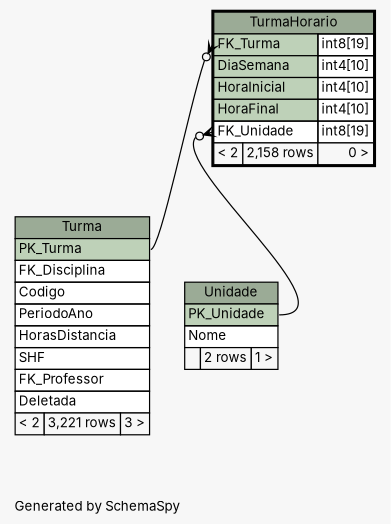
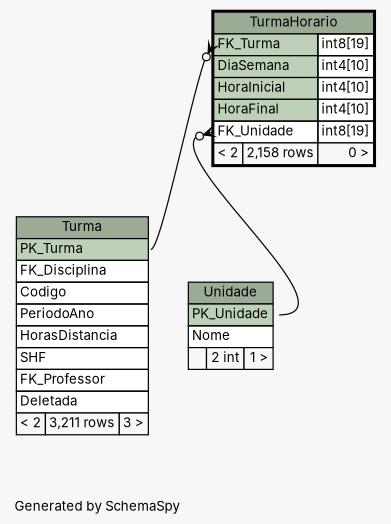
  digraph {
    bgcolor="#f7f7f7"
    fontname=Inter
    fontsize=11
    label="\nGenerated by SchemaSpy"
    labeljust=l
    nodesep=0.18
    rankdir=TB
    ranksep=0.46
    node [fontname=Inter fontsize=11 shape=plaintext]
    edge [arrowhead=none arrowsize=0.8 arrowtail=crowodot dir=back fontname=Inter]
    n1 [label=<     <TABLE BORDER="2" CELLBORDER="1" CELLSPACING="0" BGCOLOR="#ffffff">       <TR><TD COLSPAN="3" BGCOLOR="#9bab96" ALIGN="CENTER">TurmaHorario</TD></TR>       <TR><TD PORT="FK_Turma" COLSPAN="2" BGCOLOR="#bed1b8" ALIGN="LEFT">FK_Turma</TD><TD PORT="FK_Turma.type" ALIGN="LEFT">int8[19]</TD></TR>       <TR><TD PORT="DiaSemana" COLSPAN="2" BGCOLOR="#bed1b8" ALIGN="LEFT">DiaSemana</TD><TD PORT="DiaSemana.type" ALIGN="LEFT">int4[10]</TD></TR>       <TR><TD PORT="HoraInicial" COLSPAN="2" BGCOLOR="#bed1b8" ALIGN="LEFT">HoraInicial</TD><TD PORT="HoraInicial.type" ALIGN="LEFT">int4[10]</TD></TR>       <TR><TD PORT="HoraFinal" COLSPAN="2" BGCOLOR="#bed1b8" ALIGN="LEFT">HoraFinal</TD><TD PORT="HoraFinal.type" ALIGN="LEFT">int4[10]</TD></TR>       <TR><TD PORT="FK_Unidade" COLSPAN="2" ALIGN="LEFT">FK_Unidade</TD><TD PORT="FK_Unidade.type" ALIGN="LEFT">int8[19]</TD></TR>       <TR><TD ALIGN="LEFT" BGCOLOR="#f7f7f7">&lt; 2</TD><TD ALIGN="RIGHT" BGCOLOR="#f7f7f7">2,158 rows</TD><TD ALIGN="RIGHT" BGCOLOR="#f7f7f7">0 &gt;</TD></TR>     </TABLE>>]
-   n2 [label=<     <TABLE BORDER="0" CELLBORDER="1" CELLSPACING="0" BGCOLOR="#ffffff">       <TR><TD COLSPAN="3" BGCOLOR="#9bab96" ALIGN="CENTER">Turma</TD></TR>       <TR><TD PORT="PK_Turma" COLSPAN="3" BGCOLOR="#bed1b8" ALIGN="LEFT">PK_Turma</TD></TR>       <TR><TD PORT="FK_Disciplina" COLSPAN="3" ALIGN="LEFT">FK_Disciplina</TD></TR>       <TR><TD PORT="Codigo" COLSPAN="3" ALIGN="LEFT">Codigo</TD></TR>       <TR><TD PORT="PeriodoAno" COLSPAN="3" ALIGN="LEFT">PeriodoAno</TD></TR>       <TR><TD PORT="HorasDistancia" COLSPAN="3" ALIGN="LEFT">HorasDistancia</TD></TR>       <TR><TD PORT="SHF" COLSPAN="3" ALIGN="LEFT">SHF</TD></TR>       <TR><TD PORT="FK_Professor" COLSPAN="3" ALIGN="LEFT">FK_Professor</TD></TR>       <TR><TD PORT="Deletada" COLSPAN="3" ALIGN="LEFT">Deletada</TD></TR>       <TR><TD ALIGN="LEFT" BGCOLOR="#f7f7f7">&lt; 2</TD><TD ALIGN="RIGHT" BGCOLOR="#f7f7f7">3,221 rows</TD><TD ALIGN="RIGHT" BGCOLOR="#f7f7f7">3 &gt;</TD></TR>     </TABLE>>]
-   n3 [label=<     <TABLE BORDER="0" CELLBORDER="1" CELLSPACING="0" BGCOLOR="#ffffff">       <TR><TD COLSPAN="3" BGCOLOR="#9bab96" ALIGN="CENTER">Unidade</TD></TR>       <TR><TD PORT="PK_Unidade" COLSPAN="3" BGCOLOR="#bed1b8" ALIGN="LEFT">PK_Unidade</TD></TR>       <TR><TD PORT="Nome" COLSPAN="3" ALIGN="LEFT">Nome</TD></TR>       <TR><TD ALIGN="LEFT" BGCOLOR="#f7f7f7">  </TD><TD ALIGN="RIGHT" BGCOLOR="#f7f7f7">2 rows</TD><TD ALIGN="RIGHT" BGCOLOR="#f7f7f7">1 &gt;</TD></TR>     </TABLE>>]
+   n2 [label=<     <TABLE BORDER="0" CELLBORDER="1" CELLSPACING="0" BGCOLOR="#ffffff">       <TR><TD COLSPAN="3" BGCOLOR="#9bab96" ALIGN="CENTER">Turma</TD></TR>       <TR><TD PORT="PK_Turma" COLSPAN="3" BGCOLOR="#bed1b8" ALIGN="LEFT">PK_Turma</TD></TR>       <TR><TD PORT="FK_Disciplina" COLSPAN="3" ALIGN="LEFT">FK_Disciplina</TD></TR>       <TR><TD PORT="Codigo" COLSPAN="3" ALIGN="LEFT">Codigo</TD></TR>       <TR><TD PORT="PeriodoAno" COLSPAN="3" ALIGN="LEFT">PeriodoAno</TD></TR>       <TR><TD PORT="HorasDistancia" COLSPAN="3" ALIGN="LEFT">HorasDistancia</TD></TR>       <TR><TD PORT="SHF" COLSPAN="3" ALIGN="LEFT">SHF</TD></TR>       <TR><TD PORT="FK_Professor" COLSPAN="3" ALIGN="LEFT">FK_Professor</TD></TR>       <TR><TD PORT="Deletada" COLSPAN="3" ALIGN="LEFT">Deletada</TD></TR>       <TR><TD ALIGN="LEFT" BGCOLOR="#f7f7f7">&lt; 2</TD><TD ALIGN="RIGHT" BGCOLOR="#f7f7f7">3,211 rows</TD><TD ALIGN="RIGHT" BGCOLOR="#f7f7f7">3 &gt;</TD></TR>     </TABLE>>]
+   n3 [label=<     <TABLE BORDER="0" CELLBORDER="1" CELLSPACING="0" BGCOLOR="#ffffff">       <TR><TD COLSPAN="3" BGCOLOR="#9bab96" ALIGN="CENTER">Unidade</TD></TR>       <TR><TD PORT="PK_Unidade" COLSPAN="3" BGCOLOR="#bed1b8" ALIGN="LEFT">PK_Unidade</TD></TR>       <TR><TD PORT="Nome" COLSPAN="3" ALIGN="LEFT">Nome</TD></TR>       <TR><TD ALIGN="LEFT" BGCOLOR="#f7f7f7">  </TD><TD ALIGN="RIGHT" BGCOLOR="#f7f7f7">2 int</TD><TD ALIGN="RIGHT" BGCOLOR="#f7f7f7">1 &gt;</TD></TR>     </TABLE>>]
    n1 -> n2 [headport="PK_Turma:e" tailport="FK_Turma:w"]
    n1 -> n3 [headport="PK_Unidade:e" tailport="FK_Unidade:w"]
  }
